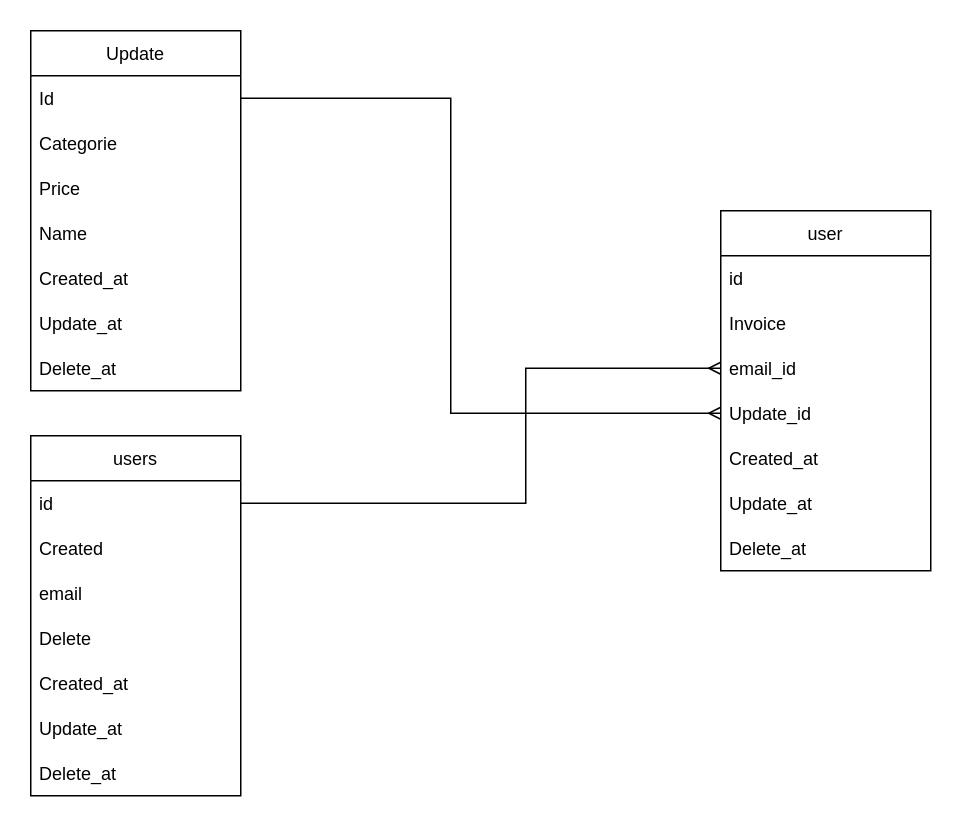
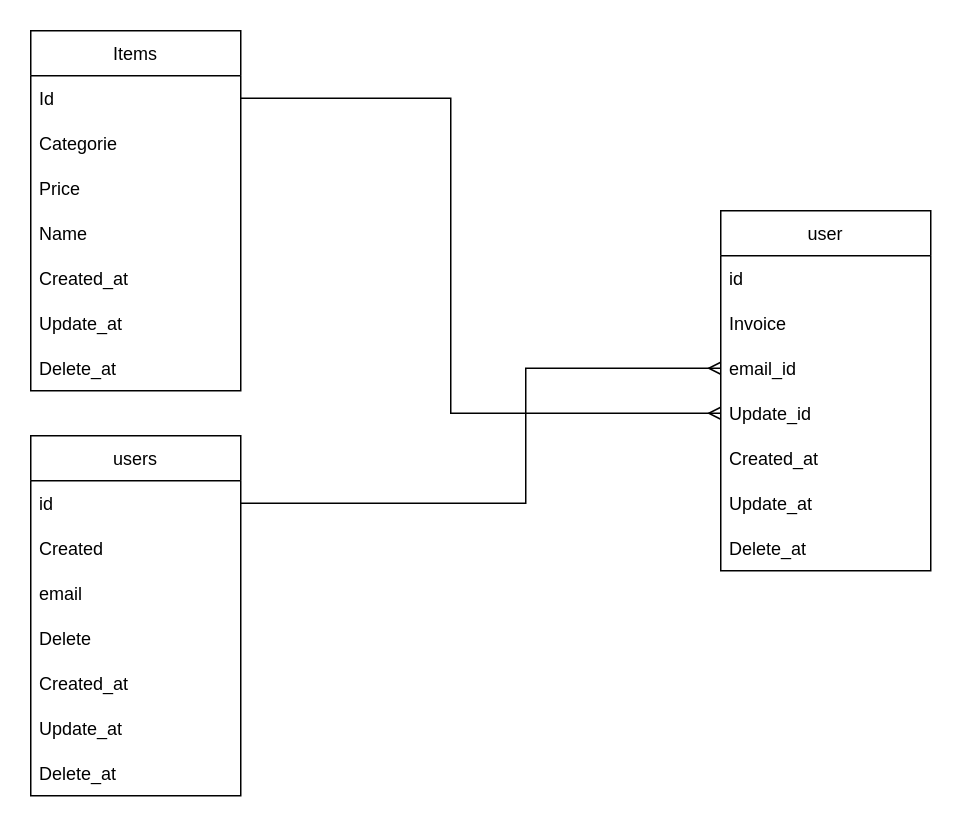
  <mxCell id="0" />
  <mxCell id="1" parent="0" />
  <mxCell id="2" value="users" style="swimlane;fontStyle=0;childLayout=stackLayout;horizontal=1;startSize=30;horizontalStack=0;resizeParent=1;resizeParentMax=0;resizeLast=0;collapsible=1;marginBottom=0;" vertex="1" parent="1"><mxGeometry x="20" y="290" width="140" height="240" as="geometry" /></mxCell>
  <mxCell id="3" value="id" style="text;strokeColor=none;fillColor=none;align=left;verticalAlign=middle;spacingLeft=4;spacingRight=4;overflow=hidden;points=[[0,0.5],[1,0.5]];portConstraint=eastwest;rotatable=0;" vertex="1" parent="2"><mxGeometry y="30" width="140" height="30" as="geometry" /></mxCell>
  <mxCell id="4" value="Created" style="text;strokeColor=none;fillColor=none;align=left;verticalAlign=middle;spacingLeft=4;spacingRight=4;overflow=hidden;points=[[0,0.5],[1,0.5]];portConstraint=eastwest;rotatable=0;" vertex="1" parent="2"><mxGeometry y="60" width="140" height="30" as="geometry" /></mxCell>
  <mxCell id="5" value="email" style="text;strokeColor=none;fillColor=none;align=left;verticalAlign=middle;spacingLeft=4;spacingRight=4;overflow=hidden;points=[[0,0.5],[1,0.5]];portConstraint=eastwest;rotatable=0;" vertex="1" parent="2"><mxGeometry y="90" width="140" height="30" as="geometry" /></mxCell>
  <mxCell id="6" value="Delete" style="text;strokeColor=none;fillColor=none;align=left;verticalAlign=middle;spacingLeft=4;spacingRight=4;overflow=hidden;points=[[0,0.5],[1,0.5]];portConstraint=eastwest;rotatable=0;" vertex="1" parent="2"><mxGeometry y="120" width="140" height="30" as="geometry" /></mxCell>
  <mxCell id="7" value="Created_at" style="text;strokeColor=none;fillColor=none;align=left;verticalAlign=middle;spacingLeft=4;spacingRight=4;overflow=hidden;points=[[0,0.5],[1,0.5]];portConstraint=eastwest;rotatable=0;" vertex="1" parent="2"><mxGeometry y="150" width="140" height="30" as="geometry" /></mxCell>
  <mxCell id="8" value="Update_at" style="text;strokeColor=none;fillColor=none;align=left;verticalAlign=middle;spacingLeft=4;spacingRight=4;overflow=hidden;points=[[0,0.5],[1,0.5]];portConstraint=eastwest;rotatable=0;" vertex="1" parent="2"><mxGeometry y="180" width="140" height="30" as="geometry" /></mxCell>
  <mxCell id="9" value="Delete_at" style="text;strokeColor=none;fillColor=none;align=left;verticalAlign=middle;spacingLeft=4;spacingRight=4;overflow=hidden;points=[[0,0.5],[1,0.5]];portConstraint=eastwest;rotatable=0;" vertex="1" parent="2"><mxGeometry y="210" width="140" height="30" as="geometry" /></mxCell>
- <mxCell id="10" value="Update" style="swimlane;fontStyle=0;childLayout=stackLayout;horizontal=1;startSize=30;horizontalStack=0;resizeParent=1;resizeParentMax=0;resizeLast=0;collapsible=1;marginBottom=0;" vertex="1" parent="1"><mxGeometry x="20" y="20" width="140" height="240" as="geometry" /></mxCell>
+ <mxCell id="10" value="Items" style="swimlane;fontStyle=0;childLayout=stackLayout;horizontal=1;startSize=30;horizontalStack=0;resizeParent=1;resizeParentMax=0;resizeLast=0;collapsible=1;marginBottom=0;" vertex="1" parent="1"><mxGeometry x="20" y="20" width="140" height="240" as="geometry" /></mxCell>
  <mxCell id="11" value="Id" style="text;strokeColor=none;fillColor=none;align=left;verticalAlign=middle;spacingLeft=4;spacingRight=4;overflow=hidden;points=[[0,0.5],[1,0.5]];portConstraint=eastwest;rotatable=0;" vertex="1" parent="10"><mxGeometry y="30" width="140" height="30" as="geometry" /></mxCell>
  <mxCell id="12" value="Categorie" style="text;strokeColor=none;fillColor=none;align=left;verticalAlign=middle;spacingLeft=4;spacingRight=4;overflow=hidden;points=[[0,0.5],[1,0.5]];portConstraint=eastwest;rotatable=0;" vertex="1" parent="10"><mxGeometry y="60" width="140" height="30" as="geometry" /></mxCell>
  <mxCell id="13" value="Price" style="text;strokeColor=none;fillColor=none;align=left;verticalAlign=middle;spacingLeft=4;spacingRight=4;overflow=hidden;points=[[0,0.5],[1,0.5]];portConstraint=eastwest;rotatable=0;" vertex="1" parent="10"><mxGeometry y="90" width="140" height="30" as="geometry" /></mxCell>
  <mxCell id="14" value="Name" style="text;strokeColor=none;fillColor=none;align=left;verticalAlign=middle;spacingLeft=4;spacingRight=4;overflow=hidden;points=[[0,0.5],[1,0.5]];portConstraint=eastwest;rotatable=0;" vertex="1" parent="10"><mxGeometry y="120" width="140" height="30" as="geometry" /></mxCell>
  <mxCell id="15" value="Created_at" style="text;strokeColor=none;fillColor=none;align=left;verticalAlign=middle;spacingLeft=4;spacingRight=4;overflow=hidden;points=[[0,0.5],[1,0.5]];portConstraint=eastwest;rotatable=0;" vertex="1" parent="10"><mxGeometry y="150" width="140" height="30" as="geometry" /></mxCell>
  <mxCell id="16" value="Update_at" style="text;strokeColor=none;fillColor=none;align=left;verticalAlign=middle;spacingLeft=4;spacingRight=4;overflow=hidden;points=[[0,0.5],[1,0.5]];portConstraint=eastwest;rotatable=0;" vertex="1" parent="10"><mxGeometry y="180" width="140" height="30" as="geometry" /></mxCell>
  <mxCell id="17" value="Delete_at" style="text;strokeColor=none;fillColor=none;align=left;verticalAlign=middle;spacingLeft=4;spacingRight=4;overflow=hidden;points=[[0,0.5],[1,0.5]];portConstraint=eastwest;rotatable=0;" vertex="1" parent="10"><mxGeometry y="210" width="140" height="30" as="geometry" /></mxCell>
  <mxCell id="18" value="user" style="swimlane;fontStyle=0;childLayout=stackLayout;horizontal=1;startSize=30;horizontalStack=0;resizeParent=1;resizeParentMax=0;resizeLast=0;collapsible=1;marginBottom=0;" vertex="1" parent="1"><mxGeometry x="480" y="140" width="140" height="240" as="geometry" /></mxCell>
  <mxCell id="19" value="id" style="text;strokeColor=none;fillColor=none;align=left;verticalAlign=middle;spacingLeft=4;spacingRight=4;overflow=hidden;points=[[0,0.5],[1,0.5]];portConstraint=eastwest;rotatable=0;" vertex="1" parent="18"><mxGeometry y="30" width="140" height="30" as="geometry" /></mxCell>
  <mxCell id="20" value="Invoice" style="text;strokeColor=none;fillColor=none;align=left;verticalAlign=middle;spacingLeft=4;spacingRight=4;overflow=hidden;points=[[0,0.5],[1,0.5]];portConstraint=eastwest;rotatable=0;" vertex="1" parent="18"><mxGeometry y="60" width="140" height="30" as="geometry" /></mxCell>
  <mxCell id="21" value="email_id" style="text;strokeColor=none;fillColor=none;align=left;verticalAlign=middle;spacingLeft=4;spacingRight=4;overflow=hidden;points=[[0,0.5],[1,0.5]];portConstraint=eastwest;rotatable=0;" vertex="1" parent="18"><mxGeometry y="90" width="140" height="30" as="geometry" /></mxCell>
  <mxCell id="22" value="Update_id" style="text;strokeColor=none;fillColor=none;align=left;verticalAlign=middle;spacingLeft=4;spacingRight=4;overflow=hidden;points=[[0,0.5],[1,0.5]];portConstraint=eastwest;rotatable=0;" vertex="1" parent="18"><mxGeometry y="120" width="140" height="30" as="geometry" /></mxCell>
  <mxCell id="23" value="Created_at" style="text;strokeColor=none;fillColor=none;align=left;verticalAlign=middle;spacingLeft=4;spacingRight=4;overflow=hidden;points=[[0,0.5],[1,0.5]];portConstraint=eastwest;rotatable=0;" vertex="1" parent="18"><mxGeometry y="150" width="140" height="30" as="geometry" /></mxCell>
  <mxCell id="24" value="Update_at" style="text;strokeColor=none;fillColor=none;align=left;verticalAlign=middle;spacingLeft=4;spacingRight=4;overflow=hidden;points=[[0,0.5],[1,0.5]];portConstraint=eastwest;rotatable=0;" vertex="1" parent="18"><mxGeometry y="180" width="140" height="30" as="geometry" /></mxCell>
  <mxCell id="25" value="Delete_at" style="text;strokeColor=none;fillColor=none;align=left;verticalAlign=middle;spacingLeft=4;spacingRight=4;overflow=hidden;points=[[0,0.5],[1,0.5]];portConstraint=eastwest;rotatable=0;" vertex="1" parent="18"><mxGeometry y="210" width="140" height="30" as="geometry" /></mxCell>
  <mxCell id="26" style="edgeStyle=orthogonalEdgeStyle;rounded=0;orthogonalLoop=1;jettySize=auto;html=1;exitX=1;exitY=0.5;exitDx=0;exitDy=0;entryX=0;entryY=0.5;entryDx=0;entryDy=0;endArrow=ERmany;endFill=0;" edge="1" parent="1" source="11" target="22"><mxGeometry relative="1" as="geometry"><Array as="points"><mxPoint x="300" y="65" /><mxPoint x="300" y="275" /></Array></mxGeometry></mxCell>
  <mxCell id="27" style="edgeStyle=orthogonalEdgeStyle;rounded=0;orthogonalLoop=1;jettySize=auto;html=1;exitX=1;exitY=0.5;exitDx=0;exitDy=0;entryX=0;entryY=0.5;entryDx=0;entryDy=0;strokeWidth=1;endArrow=ERmany;endFill=0;" edge="1" parent="1" source="3" target="21"><mxGeometry relative="1" as="geometry"><Array as="points"><mxPoint x="350" y="335" /><mxPoint x="350" y="245" /></Array></mxGeometry></mxCell>
